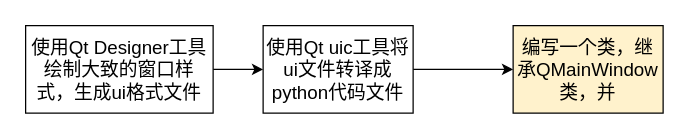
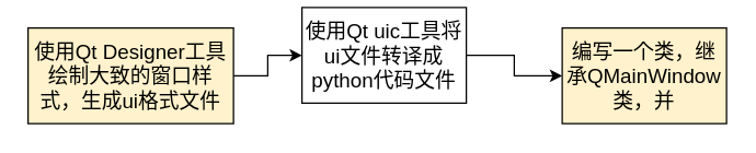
  <mxCell id="0" />
  <mxCell id="1" parent="0" />
  <mxCell id="2" value="" style="edgeStyle=orthogonalEdgeStyle;rounded=0;orthogonalLoop=1;jettySize=auto;html=1;" edge="1" parent="1" source="3" target="5"><mxGeometry relative="1" as="geometry" /></mxCell>
- <mxCell id="3" value="&lt;font style=&quot;font-size: 15px&quot;&gt;使用Qt Designer工具绘制大致的窗口样式，生成ui格式文件&lt;/font&gt;" style="rounded=0;whiteSpace=wrap;html=1;" vertex="1" parent="1"><mxGeometry x="20" y="20" width="150" height="70" as="geometry" /></mxCell>
+ <mxCell id="3" value="&lt;font style=&quot;font-size: 15px&quot;&gt;使用Qt Designer工具绘制大致的窗口样式，生成ui格式文件&lt;/font&gt;" style="rounded=0;whiteSpace=wrap;html=1;fillColor=#fff2cc;" vertex="1" parent="1"><mxGeometry x="20" y="20" width="150" height="70" as="geometry" /></mxCell>
  <mxCell id="4" value="" style="edgeStyle=orthogonalEdgeStyle;rounded=0;orthogonalLoop=1;jettySize=auto;html=1;" edge="1" parent="1" source="5" target="6"><mxGeometry relative="1" as="geometry" /></mxCell>
- <mxCell id="5" value="&lt;font style=&quot;font-size: 15px&quot;&gt;使用Qt uic工具将ui文件转译成python代码文件&lt;br&gt;&lt;/font&gt;" style="rounded=0;whiteSpace=wrap;html=1;" vertex="1" parent="1"><mxGeometry x="210" y="20" width="120" height="70" as="geometry" /></mxCell>
+ <mxCell id="5" value="&lt;font style=&quot;font-size: 15px&quot;&gt;使用Qt uic工具将ui文件转译成python代码文件&lt;br&gt;&lt;/font&gt;" style="rounded=0;whiteSpace=wrap;html=1;" vertex="1" parent="1"><mxGeometry x="220" y="5" width="120" height="70" as="geometry" /></mxCell>
  <mxCell id="6" value="&lt;font style=&quot;font-size: 15px&quot;&gt;编写一个类，继承QMainWindow类，并&lt;br&gt;&lt;/font&gt;" style="rounded=0;whiteSpace=wrap;html=1;fillColor=#fff2cc;" vertex="1" parent="1"><mxGeometry x="410" y="20" width="120" height="70" as="geometry" /></mxCell>
